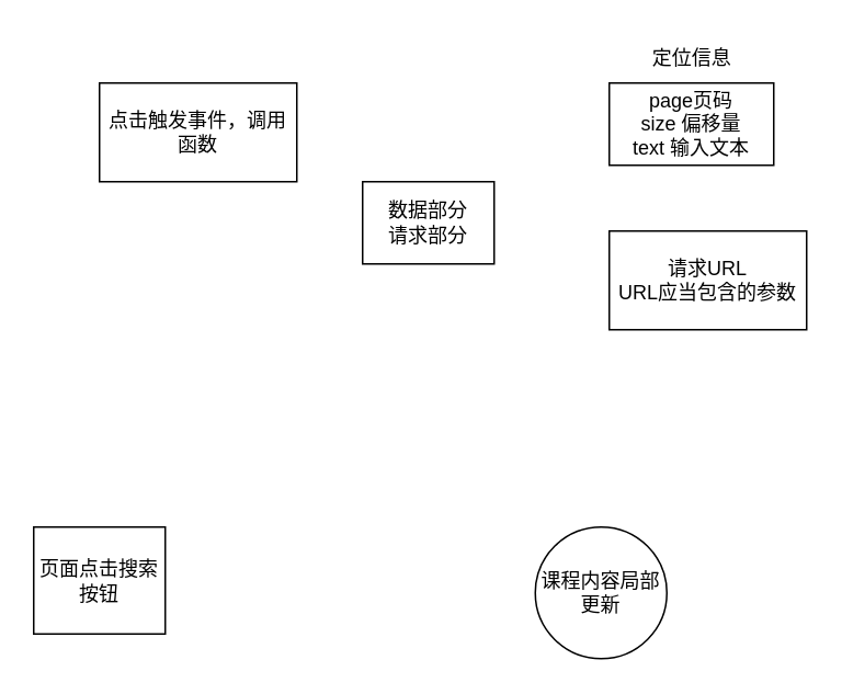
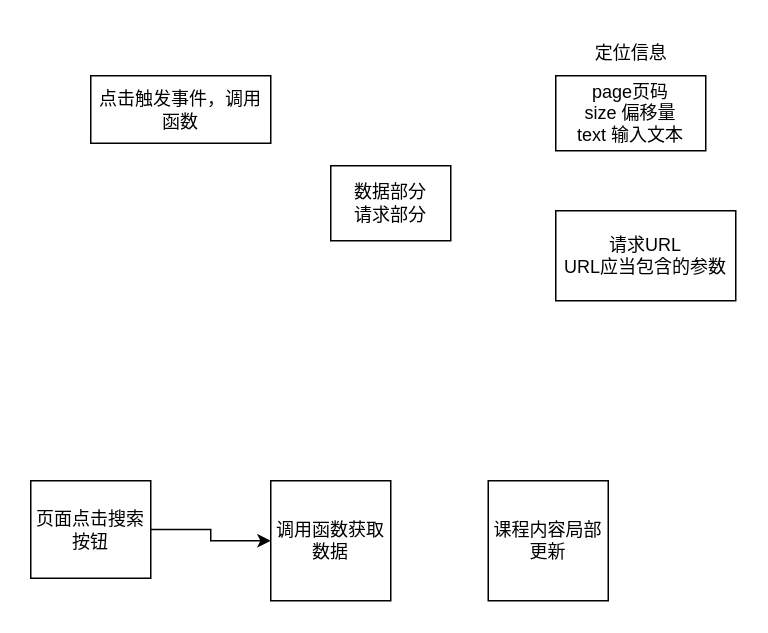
  <mxCell id="0" />
  <mxCell id="1" parent="0" />
- <mxCell id="2" value="点击触发事件，调用函数" style="rounded=0;whiteSpace=wrap;html=1;" vertex="1" parent="1"><mxGeometry x="60" y="50" width="120" height="60" as="geometry" /></mxCell>
+ <mxCell id="2" value="点击触发事件，调用函数" style="rounded=0;whiteSpace=wrap;html=1;" vertex="1" parent="1"><mxGeometry x="60" y="50" width="120" height="45" as="geometry" /></mxCell>
  <mxCell id="3" value="数据部分&lt;br&gt;请求部分" style="rounded=0;whiteSpace=wrap;html=1;fontFamily=Tahoma;" vertex="1" parent="1"><mxGeometry x="220" y="110" width="80" height="50" as="geometry" /></mxCell>
  <mxCell id="4" value="page页码&lt;br&gt;size 偏移量&lt;br&gt;text 输入文本" style="rounded=0;whiteSpace=wrap;html=1;" vertex="1" parent="1"><mxGeometry x="370" y="50" width="100" height="50" as="geometry" /></mxCell>
  <mxCell id="5" value="定位信息" style="text;html=1;align=center;verticalAlign=middle;resizable=0;points=[];autosize=1;strokeColor=none;fillColor=none;" vertex="1" parent="1"><mxGeometry x="385" y="20" width="70" height="30" as="geometry" /></mxCell>
  <mxCell id="6" value="请求URL&lt;br&gt;URL应当包含的参数" style="rounded=0;whiteSpace=wrap;html=1;" vertex="1" parent="1"><mxGeometry x="370" y="140" width="120" height="60" as="geometry" /></mxCell>
+ <mxCell id="7" style="edgeStyle=orthogonalEdgeStyle;rounded=0;orthogonalLoop=1;jettySize=auto;html=1;" edge="1" parent="1" source="8" target="9"><mxGeometry relative="1" as="geometry" /></mxCell>
  <mxCell id="8" value="页面点击搜索按钮" style="whiteSpace=wrap;html=1;aspect=fixed;" vertex="1" parent="1"><mxGeometry x="20" y="320" width="80" height="65" as="geometry" /></mxCell>
- <mxCell id="10" value="课程内容局部更新" style="ellipse;whiteSpace=wrap;html=1;aspect=fixed;" vertex="1" parent="1"><mxGeometry x="325" y="320" width="80" height="80" as="geometry" /></mxCell>
+ <mxCell id="9" value="调用函数获取数据" style="whiteSpace=wrap;html=1;aspect=fixed;" vertex="1" parent="1"><mxGeometry x="180" y="320" width="80" height="80" as="geometry" /></mxCell>
+ <mxCell id="10" value="课程内容局部更新" style="whiteSpace=wrap;html=1;aspect=fixed;" vertex="1" parent="1"><mxGeometry x="325" y="320" width="80" height="80" as="geometry" /></mxCell>
